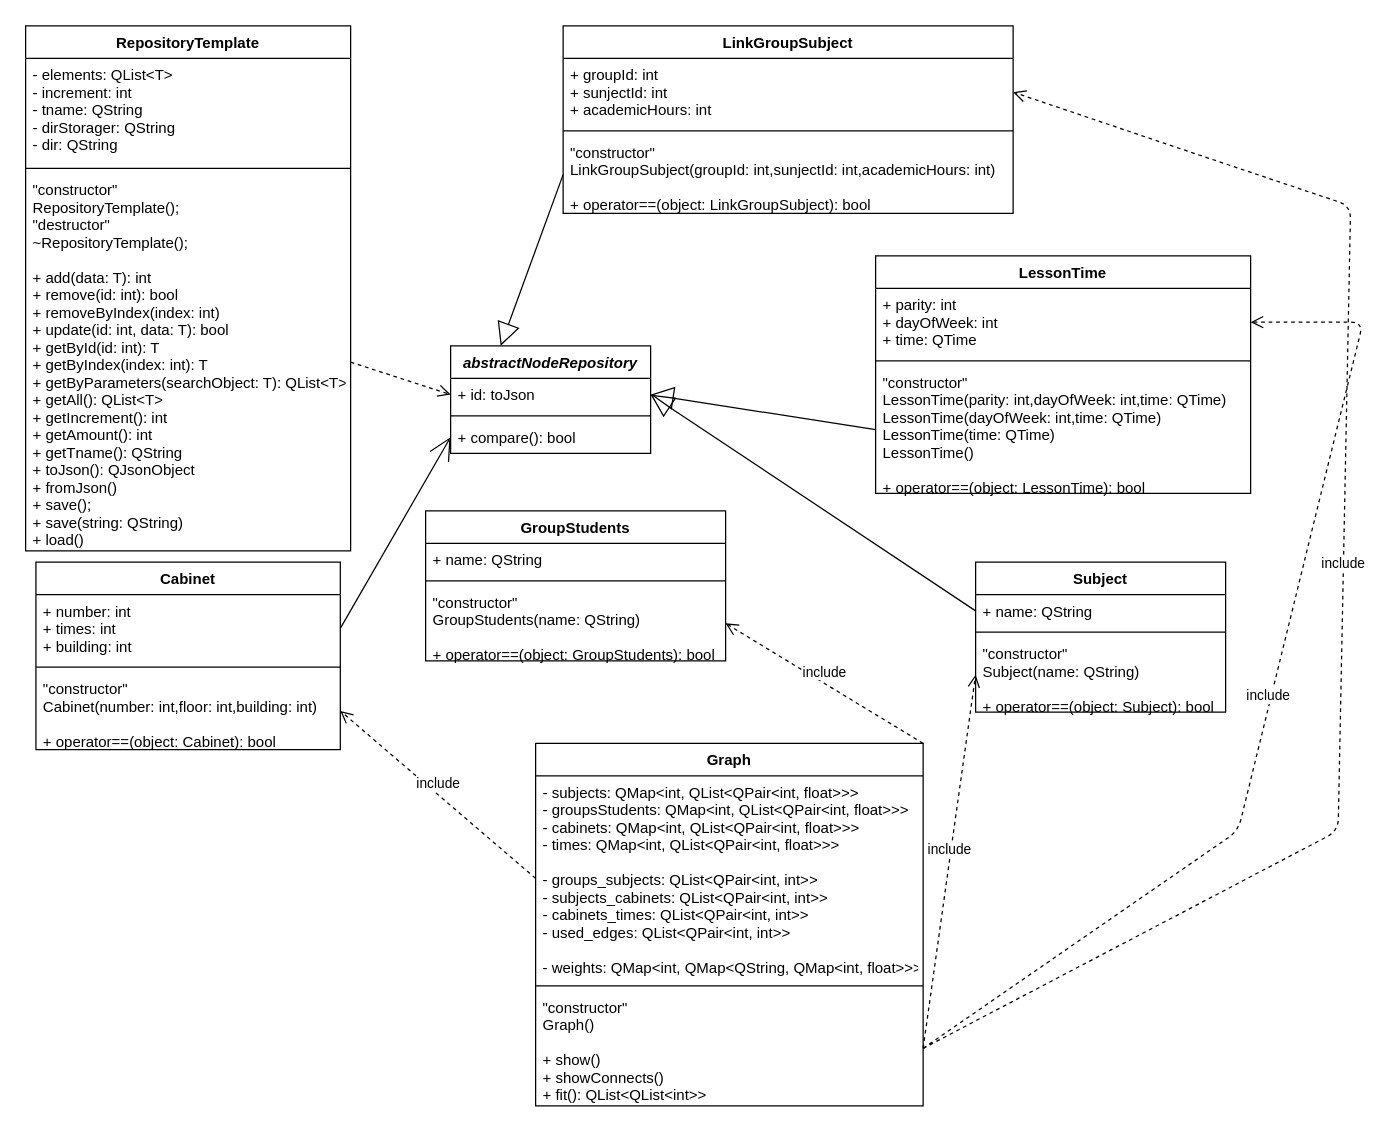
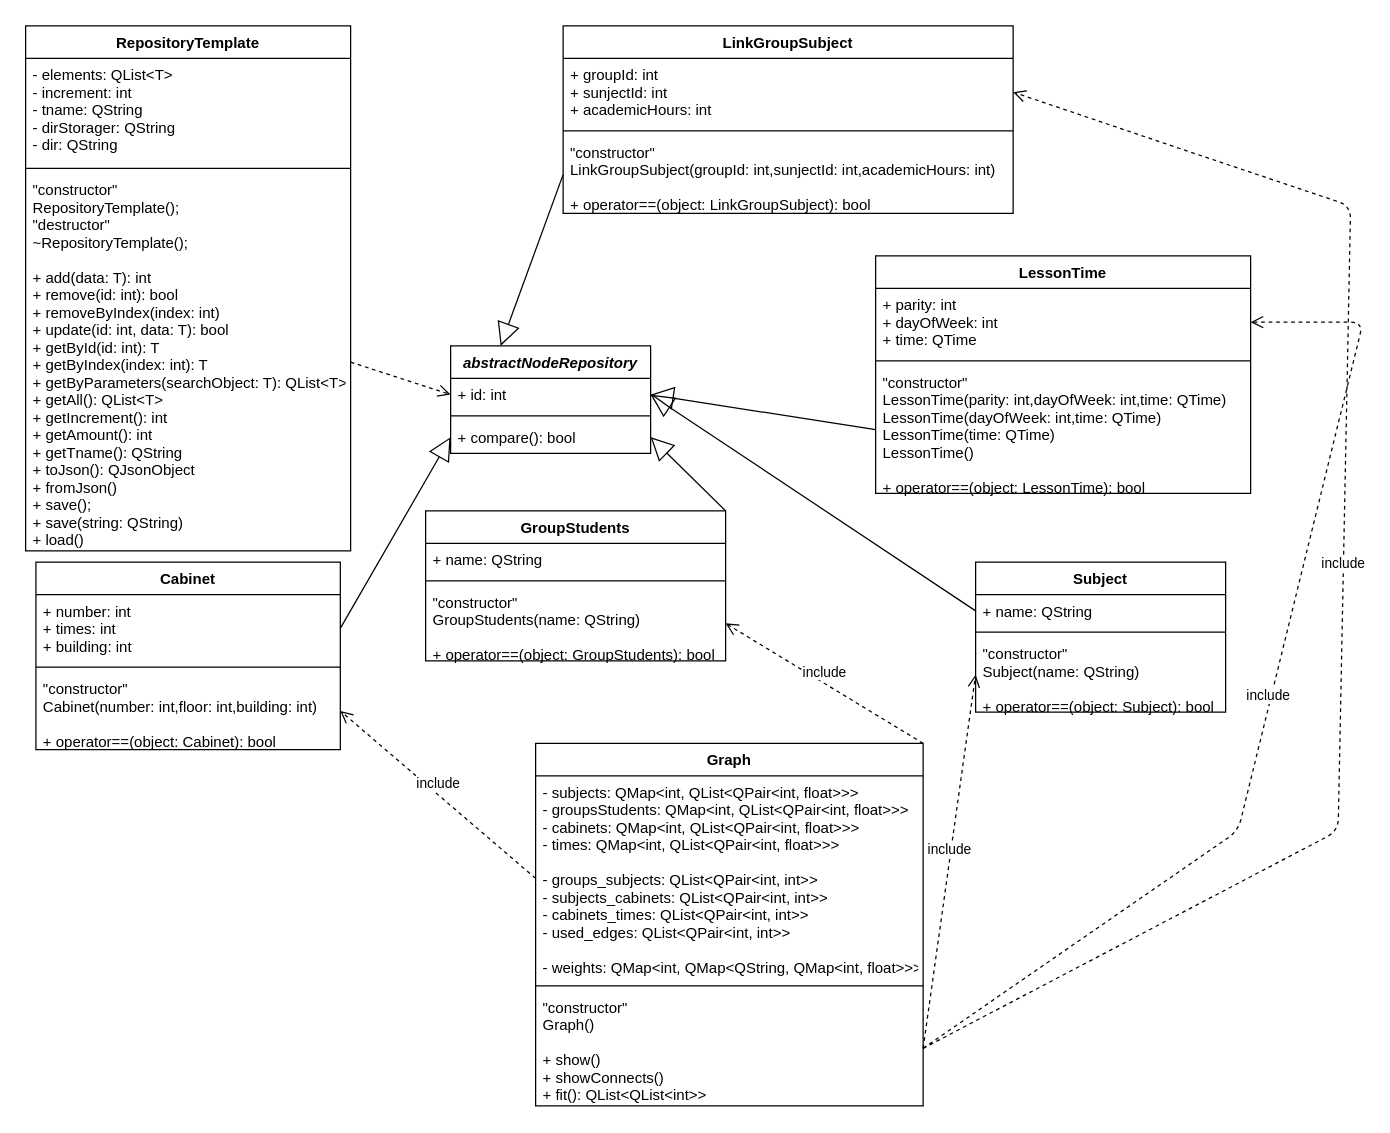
  <mxCell id="0" />
  <mxCell id="1" parent="0" />
  <mxCell id="2" value="" style="endArrow=block;endSize=16;endFill=0;html=1;entryX=1;entryY=0.5;entryDx=0;entryDy=0;exitX=0;exitY=0.5;exitDx=0;exitDy=0;" edge="1" parent="1" target="25" source="38"><mxGeometry width="160" relative="1" as="geometry"><mxPoint x="688" y="262" as="sourcePoint" /><mxPoint x="-302" y="344" as="targetPoint" /></mxGeometry></mxCell>
- <mxCell id="3" value="" style="endArrow=open;endSize=16;endFill=0;html=1;exitX=1;exitY=0.5;exitDx=0;exitDy=0;entryX=0;entryY=0.5;entryDx=0;entryDy=0;" edge="1" parent="1" target="27" source="42"><mxGeometry width="160" relative="1" as="geometry"><mxPoint x="389.75" y="134" as="sourcePoint" /><mxPoint x="330" y="364" as="targetPoint" /></mxGeometry></mxCell>
+ <mxCell id="3" value="" style="endArrow=block;endSize=16;endFill=0;html=1;exitX=1;exitY=0.5;exitDx=0;exitDy=0;entryX=0;entryY=0.5;entryDx=0;entryDy=0;" edge="1" parent="1" target="27" source="42"><mxGeometry width="160" relative="1" as="geometry"><mxPoint x="389.75" y="134" as="sourcePoint" /><mxPoint x="330" y="364" as="targetPoint" /></mxGeometry></mxCell>
+ <mxCell id="4" value="" style="endArrow=block;endSize=16;endFill=0;html=1;entryX=1;entryY=0.5;entryDx=0;entryDy=0;exitX=1;exitY=0;exitDx=0;exitDy=0;" edge="1" parent="1" target="27" source="28"><mxGeometry width="160" relative="1" as="geometry"><mxPoint x="398" y="464" as="sourcePoint" /><mxPoint x="-252" y="264" as="targetPoint" /></mxGeometry></mxCell>
  <mxCell id="5" value="" style="html=1;verticalAlign=bottom;endArrow=open;dashed=1;endSize=8;entryX=0;entryY=0.5;entryDx=0;entryDy=0;exitX=1;exitY=0.5;exitDx=0;exitDy=0;" edge="1" parent="1" source="11" target="25"><mxGeometry relative="1" as="geometry"><mxPoint x="268" y="74" as="sourcePoint" /><mxPoint x="-152" y="144" as="targetPoint" /></mxGeometry></mxCell>
  <mxCell id="6" value="" style="endArrow=block;endSize=16;endFill=0;html=1;entryX=1;entryY=0.5;entryDx=0;entryDy=0;exitX=0;exitY=0.5;exitDx=0;exitDy=0;" edge="1" parent="1" target="25" source="15"><mxGeometry width="160" relative="1" as="geometry"><mxPoint x="1048" y="296" as="sourcePoint" /><mxPoint x="-165" y="257" as="targetPoint" /></mxGeometry></mxCell>
  <mxCell id="7" value="" style="endArrow=block;endSize=16;endFill=0;html=1;entryX=0.25;entryY=0;entryDx=0;entryDy=0;exitX=0;exitY=0.5;exitDx=0;exitDy=0;" edge="1" parent="1" target="24" source="19"><mxGeometry width="160" relative="1" as="geometry"><mxPoint x="878" y="93" as="sourcePoint" /><mxPoint x="78" y="141" as="targetPoint" /></mxGeometry></mxCell>
  <mxCell id="8" value="RepositoryTemplate" style="swimlane;fontStyle=1;align=center;verticalAlign=top;childLayout=stackLayout;horizontal=1;startSize=26;horizontalStack=0;resizeParent=1;resizeParentMax=0;resizeLast=0;collapsible=1;marginBottom=0;" vertex="1" parent="1"><mxGeometry x="20" y="20" width="260" height="420" as="geometry" /></mxCell>
  <mxCell id="9" value="- elements: QList&lt;T&gt; &#10;- increment: int&#10;- tname: QString&#10;- dirStorager: QString&#10;- dir: QString" style="text;strokeColor=none;fillColor=none;align=left;verticalAlign=top;spacingLeft=4;spacingRight=4;overflow=hidden;rotatable=0;points=[[0,0.5],[1,0.5]];portConstraint=eastwest;" vertex="1" parent="8"><mxGeometry y="26" width="260" height="84" as="geometry" /></mxCell>
  <mxCell id="10" value="" style="line;strokeWidth=1;fillColor=none;align=left;verticalAlign=middle;spacingTop=-1;spacingLeft=3;spacingRight=3;rotatable=0;labelPosition=right;points=[];portConstraint=eastwest;" vertex="1" parent="8"><mxGeometry y="110" width="260" height="8" as="geometry" /></mxCell>
  <mxCell id="11" value="&quot;constructor&quot;&#10;RepositoryTemplate();&#10;&quot;destructor&quot;&#10;~RepositoryTemplate();&#10;&#10;+ add(data: T): int&#10;+ remove(id: int): bool&#10;+ removeByIndex(index: int)&#10;+ update(id: int, data: T): bool&#10;+ getById(id: int): T&#10;+ getByIndex(index: int): T&#10;+ getByParameters(searchObject: T): QList&lt;T&gt;&#10;+ getAll(): QList&lt;T&gt; &#10;+ getIncrement(): int&#10;+ getAmount(): int&#10;+ getTname(): QString&#10;+ toJson(): QJsonObject&#10;+ fromJson()&#10;+ save();&#10;+ save(string: QString)&#10;+ load()" style="text;strokeColor=none;fillColor=none;align=left;verticalAlign=top;spacingLeft=4;spacingRight=4;overflow=hidden;rotatable=0;points=[[0,0.5],[1,0.5]];portConstraint=eastwest;" vertex="1" parent="8"><mxGeometry y="118" width="260" height="302" as="geometry" /></mxCell>
  <mxCell id="12" value="LessonTime" style="swimlane;fontStyle=1;align=center;verticalAlign=top;childLayout=stackLayout;horizontal=1;startSize=26;horizontalStack=0;resizeParent=1;resizeParentMax=0;resizeLast=0;collapsible=1;marginBottom=0;" vertex="1" parent="1"><mxGeometry x="700" y="204" width="300" height="190" as="geometry" /></mxCell>
  <mxCell id="13" value="+ parity: int&#10;+ dayOfWeek: int&#10;+ time: QTime" style="text;strokeColor=none;fillColor=none;align=left;verticalAlign=top;spacingLeft=4;spacingRight=4;overflow=hidden;rotatable=0;points=[[0,0.5],[1,0.5]];portConstraint=eastwest;" vertex="1" parent="12"><mxGeometry y="26" width="300" height="54" as="geometry" /></mxCell>
  <mxCell id="14" value="" style="line;strokeWidth=1;fillColor=none;align=left;verticalAlign=middle;spacingTop=-1;spacingLeft=3;spacingRight=3;rotatable=0;labelPosition=right;points=[];portConstraint=eastwest;" vertex="1" parent="12"><mxGeometry y="80" width="300" height="8" as="geometry" /></mxCell>
  <mxCell id="15" value="&quot;constructor&quot;&#10;LessonTime(parity: int,dayOfWeek: int,time: QTime)&#10;LessonTime(dayOfWeek: int,time: QTime)&#10;LessonTime(time: QTime)&#10;LessonTime()&#10;&#10;+ operator==(object: LessonTime): bool" style="text;strokeColor=none;fillColor=none;align=left;verticalAlign=top;spacingLeft=4;spacingRight=4;overflow=hidden;rotatable=0;points=[[0,0.5],[1,0.5]];portConstraint=eastwest;" vertex="1" parent="12"><mxGeometry y="88" width="300" height="102" as="geometry" /></mxCell>
  <mxCell id="16" value="LinkGroupSubject" style="swimlane;fontStyle=1;align=center;verticalAlign=top;childLayout=stackLayout;horizontal=1;startSize=26;horizontalStack=0;resizeParent=1;resizeParentMax=0;resizeLast=0;collapsible=1;marginBottom=0;" vertex="1" parent="1"><mxGeometry x="450" y="20" width="360" height="150" as="geometry" /></mxCell>
  <mxCell id="17" value="+ groupId: int&#10;+ sunjectId: int&#10;+ academicHours: int" style="text;strokeColor=none;fillColor=none;align=left;verticalAlign=top;spacingLeft=4;spacingRight=4;overflow=hidden;rotatable=0;points=[[0,0.5],[1,0.5]];portConstraint=eastwest;" vertex="1" parent="16"><mxGeometry y="26" width="360" height="54" as="geometry" /></mxCell>
  <mxCell id="18" value="" style="line;strokeWidth=1;fillColor=none;align=left;verticalAlign=middle;spacingTop=-1;spacingLeft=3;spacingRight=3;rotatable=0;labelPosition=right;points=[];portConstraint=eastwest;" vertex="1" parent="16"><mxGeometry y="80" width="360" height="8" as="geometry" /></mxCell>
  <mxCell id="19" value="&quot;constructor&quot;&#10;LinkGroupSubject(groupId: int,sunjectId: int,academicHours: int)&#10;&#10;+ operator==(object: LinkGroupSubject): bool" style="text;strokeColor=none;fillColor=none;align=left;verticalAlign=top;spacingLeft=4;spacingRight=4;overflow=hidden;rotatable=0;points=[[0,0.5],[1,0.5]];portConstraint=eastwest;" vertex="1" parent="16"><mxGeometry y="88" width="360" height="62" as="geometry" /></mxCell>
  <mxCell id="20" value="Graph" style="swimlane;fontStyle=1;align=center;verticalAlign=top;childLayout=stackLayout;horizontal=1;startSize=26;horizontalStack=0;resizeParent=1;resizeParentMax=0;resizeLast=0;collapsible=1;marginBottom=0;" vertex="1" parent="1"><mxGeometry x="428" y="594" width="310" height="290" as="geometry" /></mxCell>
  <mxCell id="21" value="- subjects: QMap&lt;int, QList&lt;QPair&lt;int, float&gt;&gt;&gt;&#10;- groupsStudents: QMap&lt;int, QList&lt;QPair&lt;int, float&gt;&gt;&gt;&#10;- cabinets: QMap&lt;int, QList&lt;QPair&lt;int, float&gt;&gt;&gt;&#10;- times: QMap&lt;int, QList&lt;QPair&lt;int, float&gt;&gt;&gt;&#10;&#10;- groups_subjects: QList&lt;QPair&lt;int, int&gt;&gt;&#10;- subjects_cabinets: QList&lt;QPair&lt;int, int&gt;&gt;&#10;- cabinets_times: QList&lt;QPair&lt;int, int&gt;&gt;&#10;- used_edges: QList&lt;QPair&lt;int, int&gt;&gt;&#10;&#10;- weights: QMap&lt;int, QMap&lt;QString, QMap&lt;int, float&gt;&gt;&gt; " style="text;strokeColor=none;fillColor=none;align=left;verticalAlign=top;spacingLeft=4;spacingRight=4;overflow=hidden;rotatable=0;points=[[0,0.5],[1,0.5]];portConstraint=eastwest;" vertex="1" parent="20"><mxGeometry y="26" width="310" height="164" as="geometry" /></mxCell>
  <mxCell id="22" value="" style="line;strokeWidth=1;fillColor=none;align=left;verticalAlign=middle;spacingTop=-1;spacingLeft=3;spacingRight=3;rotatable=0;labelPosition=right;points=[];portConstraint=eastwest;" vertex="1" parent="20"><mxGeometry y="190" width="310" height="8" as="geometry" /></mxCell>
  <mxCell id="23" value="&quot;constructor&quot;&#10;Graph()&#10;&#10;+ show()&#10;+ showConnects()&#10;+ fit(): QList&lt;QList&lt;int&gt;&gt;" style="text;strokeColor=none;fillColor=none;align=left;verticalAlign=top;spacingLeft=4;spacingRight=4;overflow=hidden;rotatable=0;points=[[0,0.5],[1,0.5]];portConstraint=eastwest;" vertex="1" parent="20"><mxGeometry y="198" width="310" height="92" as="geometry" /></mxCell>
  <mxCell id="24" value="abstractNodeRepository" style="swimlane;fontStyle=3;align=center;verticalAlign=top;childLayout=stackLayout;horizontal=1;startSize=26;horizontalStack=0;resizeParent=1;resizeParentMax=0;resizeLast=0;collapsible=1;marginBottom=0;" vertex="1" parent="1"><mxGeometry x="360" y="276" width="160" height="86" as="geometry" /></mxCell>
- <mxCell id="25" value="+ id: toJson" style="text;strokeColor=none;fillColor=none;align=left;verticalAlign=top;spacingLeft=4;spacingRight=4;overflow=hidden;rotatable=0;points=[[0,0.5],[1,0.5]];portConstraint=eastwest;" vertex="1" parent="24"><mxGeometry y="26" width="160" height="26" as="geometry" /></mxCell>
+ <mxCell id="25" value="+ id: int" style="text;strokeColor=none;fillColor=none;align=left;verticalAlign=top;spacingLeft=4;spacingRight=4;overflow=hidden;rotatable=0;points=[[0,0.5],[1,0.5]];portConstraint=eastwest;" vertex="1" parent="24"><mxGeometry y="26" width="160" height="26" as="geometry" /></mxCell>
  <mxCell id="26" value="" style="line;strokeWidth=1;fillColor=none;align=left;verticalAlign=middle;spacingTop=-1;spacingLeft=3;spacingRight=3;rotatable=0;labelPosition=right;points=[];portConstraint=eastwest;" vertex="1" parent="24"><mxGeometry y="52" width="160" height="8" as="geometry" /></mxCell>
  <mxCell id="27" value="+ compare(): bool" style="text;strokeColor=none;fillColor=none;align=left;verticalAlign=top;spacingLeft=4;spacingRight=4;overflow=hidden;rotatable=0;points=[[0,0.5],[1,0.5]];portConstraint=eastwest;" vertex="1" parent="24"><mxGeometry y="60" width="160" height="26" as="geometry" /></mxCell>
  <mxCell id="28" value="GroupStudents" style="swimlane;fontStyle=1;align=center;verticalAlign=top;childLayout=stackLayout;horizontal=1;startSize=26;horizontalStack=0;resizeParent=1;resizeParentMax=0;resizeLast=0;collapsible=1;marginBottom=0;" vertex="1" parent="1"><mxGeometry x="340" y="408" width="240" height="120" as="geometry" /></mxCell>
  <mxCell id="29" value="+ name: QString" style="text;strokeColor=none;fillColor=none;align=left;verticalAlign=top;spacingLeft=4;spacingRight=4;overflow=hidden;rotatable=0;points=[[0,0.5],[1,0.5]];portConstraint=eastwest;" vertex="1" parent="28"><mxGeometry y="26" width="240" height="26" as="geometry" /></mxCell>
  <mxCell id="30" value="" style="line;strokeWidth=1;fillColor=none;align=left;verticalAlign=middle;spacingTop=-1;spacingLeft=3;spacingRight=3;rotatable=0;labelPosition=right;points=[];portConstraint=eastwest;" vertex="1" parent="28"><mxGeometry y="52" width="240" height="8" as="geometry" /></mxCell>
  <mxCell id="31" value="&quot;constructor&quot;&#10;GroupStudents(name: QString)&#10;&#10;+ operator==(object: GroupStudents): bool" style="text;strokeColor=none;fillColor=none;align=left;verticalAlign=top;spacingLeft=4;spacingRight=4;overflow=hidden;rotatable=0;points=[[0,0.5],[1,0.5]];portConstraint=eastwest;fontStyle=0" vertex="1" parent="28"><mxGeometry y="60" width="240" height="60" as="geometry" /></mxCell>
  <mxCell id="32" value="include" style="html=1;verticalAlign=bottom;endArrow=open;dashed=1;endSize=8;exitX=0;exitY=0.5;exitDx=0;exitDy=0;entryX=1;entryY=0.5;entryDx=0;entryDy=0;" edge="1" parent="1" source="21" target="44"><mxGeometry relative="1" as="geometry"><mxPoint x="-600" y="722" as="sourcePoint" /><mxPoint x="-737.5" y="819" as="targetPoint" /></mxGeometry></mxCell>
  <mxCell id="33" value="include" style="html=1;verticalAlign=bottom;endArrow=open;dashed=1;endSize=8;exitX=1;exitY=0;exitDx=0;exitDy=0;entryX=1;entryY=0.5;entryDx=0;entryDy=0;" edge="1" parent="1" source="20" target="31"><mxGeometry relative="1" as="geometry"><mxPoint x="438" y="712" as="sourcePoint" /><mxPoint x="281.75" y="542" as="targetPoint" /></mxGeometry></mxCell>
  <mxCell id="34" value="include" style="html=1;verticalAlign=bottom;endArrow=open;dashed=1;endSize=8;exitX=1;exitY=0.5;exitDx=0;exitDy=0;entryX=1;entryY=0.5;entryDx=0;entryDy=0;" edge="1" parent="1" source="23" target="17"><mxGeometry relative="1" as="geometry"><mxPoint x="448" y="722" as="sourcePoint" /><mxPoint x="291.75" y="552" as="targetPoint" /><Array as="points"><mxPoint x="1070" y="664" /><mxPoint x="1080" y="164" /><mxPoint x="940" y="117" /></Array></mxGeometry></mxCell>
  <mxCell id="35" value="include" style="html=1;verticalAlign=bottom;endArrow=open;dashed=1;endSize=8;exitX=1;exitY=0.5;exitDx=0;exitDy=0;entryX=1;entryY=0.5;entryDx=0;entryDy=0;" edge="1" parent="1" source="23" target="13"><mxGeometry relative="1" as="geometry"><mxPoint x="458" y="732" as="sourcePoint" /><mxPoint x="301.75" y="562" as="targetPoint" /><Array as="points"><mxPoint x="990" y="664" /><mxPoint x="1090" y="257" /></Array></mxGeometry></mxCell>
  <mxCell id="36" value="include" style="html=1;verticalAlign=bottom;endArrow=open;dashed=1;endSize=8;exitX=1;exitY=0.5;exitDx=0;exitDy=0;entryX=0;entryY=0.5;entryDx=0;entryDy=0;" edge="1" parent="1" source="23" target="40"><mxGeometry relative="1" as="geometry"><mxPoint x="468" y="742" as="sourcePoint" /><mxPoint x="311.75" y="572" as="targetPoint" /></mxGeometry></mxCell>
  <mxCell id="37" value="Subject" style="swimlane;fontStyle=1;align=center;verticalAlign=top;childLayout=stackLayout;horizontal=1;startSize=26;horizontalStack=0;resizeParent=1;resizeParentMax=0;resizeLast=0;collapsible=1;marginBottom=0;" vertex="1" parent="1"><mxGeometry x="780" y="449" width="200" height="120" as="geometry" /></mxCell>
  <mxCell id="38" value="+ name: QString" style="text;strokeColor=none;fillColor=none;align=left;verticalAlign=top;spacingLeft=4;spacingRight=4;overflow=hidden;rotatable=0;points=[[0,0.5],[1,0.5]];portConstraint=eastwest;" vertex="1" parent="37"><mxGeometry y="26" width="200" height="26" as="geometry" /></mxCell>
  <mxCell id="39" value="" style="line;strokeWidth=1;fillColor=none;align=left;verticalAlign=middle;spacingTop=-1;spacingLeft=3;spacingRight=3;rotatable=0;labelPosition=right;points=[];portConstraint=eastwest;" vertex="1" parent="37"><mxGeometry y="52" width="200" height="8" as="geometry" /></mxCell>
  <mxCell id="40" value="&quot;constructor&quot;&#10;Subject(name: QString)&#10;&#10;+ operator==(object: Subject): bool" style="text;strokeColor=none;fillColor=none;align=left;verticalAlign=top;spacingLeft=4;spacingRight=4;overflow=hidden;rotatable=0;points=[[0,0.5],[1,0.5]];portConstraint=eastwest;" vertex="1" parent="37"><mxGeometry y="60" width="200" height="60" as="geometry" /></mxCell>
  <mxCell id="41" value="Cabinet" style="swimlane;fontStyle=1;align=center;verticalAlign=top;childLayout=stackLayout;horizontal=1;startSize=26;horizontalStack=0;resizeParent=1;resizeParentMax=0;resizeLast=0;collapsible=1;marginBottom=0;" vertex="1" parent="1"><mxGeometry x="28.25" y="449" width="243.5" height="150" as="geometry" /></mxCell>
  <mxCell id="42" value="+ number: int&#10;+ times: int&#10;+ building: int" style="text;strokeColor=none;fillColor=none;align=left;verticalAlign=top;spacingLeft=4;spacingRight=4;overflow=hidden;rotatable=0;points=[[0,0.5],[1,0.5]];portConstraint=eastwest;" vertex="1" parent="41"><mxGeometry y="26" width="243.5" height="54" as="geometry" /></mxCell>
  <mxCell id="43" value="" style="line;strokeWidth=1;fillColor=none;align=left;verticalAlign=middle;spacingTop=-1;spacingLeft=3;spacingRight=3;rotatable=0;labelPosition=right;points=[];portConstraint=eastwest;" vertex="1" parent="41"><mxGeometry y="80" width="243.5" height="8" as="geometry" /></mxCell>
  <mxCell id="44" value="&quot;constructor&quot;&#10;Cabinet(number: int,floor: int,building: int)&#10;&#10;+ operator==(object: Cabinet): bool" style="text;strokeColor=none;fillColor=none;align=left;verticalAlign=top;spacingLeft=4;spacingRight=4;overflow=hidden;rotatable=0;points=[[0,0.5],[1,0.5]];portConstraint=eastwest;" vertex="1" parent="41"><mxGeometry y="88" width="243.5" height="62" as="geometry" /></mxCell>
